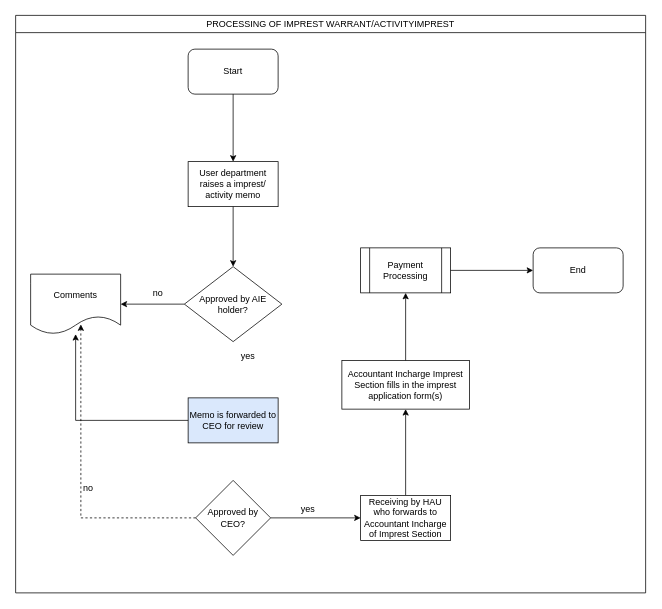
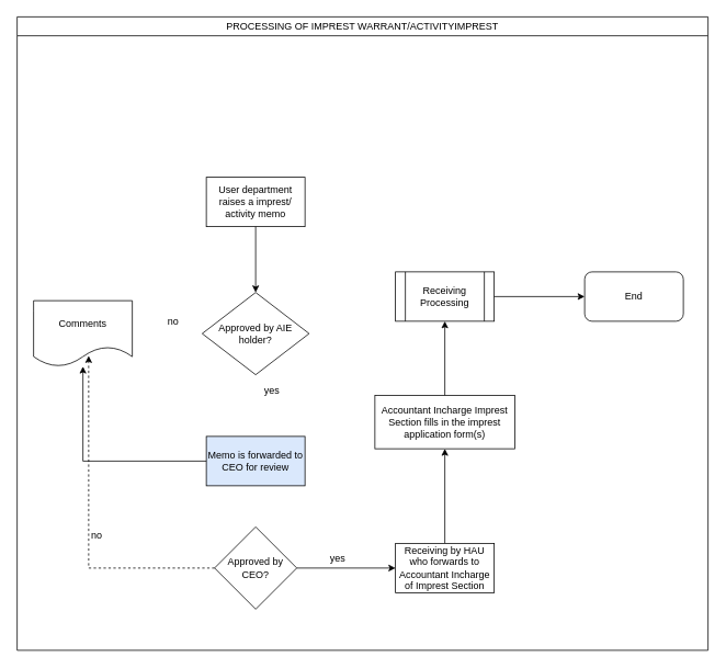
  <mxCell id="0" />
  <mxCell id="1" parent="0" />
  <mxCell id="2" value="PROCESSING OF IMPREST WARRANT/ACTIVITYIMPREST" style="swimlane;fontStyle=0" parent="1" vertex="1"><mxGeometry x="20" y="20" width="840" height="770" as="geometry" /></mxCell>
- <mxCell id="3" value="Start" style="rounded=1;whiteSpace=wrap;html=1;" parent="2" vertex="1"><mxGeometry x="230" y="45" width="120" height="60" as="geometry" /></mxCell>
  <mxCell id="4" value="User department raises a imprest/ activity memo" style="rounded=0;whiteSpace=wrap;html=1;" parent="2" vertex="1"><mxGeometry x="230" y="195" width="120" height="60" as="geometry" /></mxCell>
- <mxCell id="5" value="" style="edgeStyle=orthogonalEdgeStyle;rounded=0;orthogonalLoop=1;jettySize=auto;html=1;" parent="2" source="3" target="4" edge="1"><mxGeometry relative="1" as="geometry"><mxPoint x="290" y="185" as="targetPoint" /></mxGeometry></mxCell>
  <mxCell id="6" value="Approved by AIE holder?" style="rhombus;whiteSpace=wrap;html=1;rounded=0;" parent="2" vertex="1"><mxGeometry x="225" y="335" width="130" height="100" as="geometry" /></mxCell>
  <mxCell id="7" value="Memo is forwarded to CEO for review" style="whiteSpace=wrap;html=1;rounded=0;fillColor=#dae8fc;" parent="2" vertex="1"><mxGeometry x="230" y="510" width="120" height="60" as="geometry" /></mxCell>
  <mxCell id="8" value="Comments" style="shape=document;whiteSpace=wrap;html=1;boundedLbl=1;rounded=0;" parent="2" vertex="1"><mxGeometry x="20" y="345" width="120" height="80" as="geometry" /></mxCell>
- <mxCell id="9" value="" style="edgeStyle=orthogonalEdgeStyle;rounded=0;orthogonalLoop=1;jettySize=auto;html=1;exitX=0;exitY=0.5;exitDx=0;exitDy=0;entryX=1;entryY=0.5;entryDx=0;entryDy=0;" parent="2" source="6" target="8" edge="1"><mxGeometry relative="1" as="geometry"><mxPoint x="150" y="675" as="targetPoint" /></mxGeometry></mxCell>
  <mxCell id="10" value="Accountant Incharge Imprest Section fills in the imprest application form(s)" style="whiteSpace=wrap;html=1;rounded=0;" parent="2" vertex="1"><mxGeometry x="435" y="460" width="170" height="65" as="geometry" /></mxCell>
  <mxCell id="11" value="End" style="rounded=1;whiteSpace=wrap;html=1;" parent="2" vertex="1"><mxGeometry x="690" y="310" width="120" height="60" as="geometry" /></mxCell>
  <mxCell id="12" value="" style="edgeStyle=orthogonalEdgeStyle;rounded=0;orthogonalLoop=1;jettySize=auto;html=1;entryX=0.5;entryY=0;entryDx=0;entryDy=0;" parent="2" source="4" target="6" edge="1"><mxGeometry relative="1" as="geometry"><mxPoint x="290" y="335" as="targetPoint" /></mxGeometry></mxCell>
  <mxCell id="13" value="yes" style="text;html=1;strokeColor=none;fillColor=none;align=center;verticalAlign=middle;whiteSpace=wrap;rounded=0;" parent="2" vertex="1"><mxGeometry x="290" y="445" width="40" height="20" as="geometry" /></mxCell>
  <mxCell id="14" value="" style="edgeStyle=orthogonalEdgeStyle;rounded=0;orthogonalLoop=1;jettySize=auto;html=1;" edge="1" parent="2" source="15" target="19"><mxGeometry relative="1" as="geometry" /></mxCell>
  <mxCell id="15" value="Approved by CEO?" style="rhombus;whiteSpace=wrap;html=1;rounded=0;" parent="2" vertex="1"><mxGeometry x="240" y="620" width="100" height="100" as="geometry" /></mxCell>
  <mxCell id="16" value="" style="edgeStyle=orthogonalEdgeStyle;rounded=0;orthogonalLoop=1;jettySize=auto;html=1;entryX=0.558;entryY=0.838;entryDx=0;entryDy=0;entryPerimeter=0;exitX=0;exitY=0.5;exitDx=0;exitDy=0;dashed=1;" parent="2" source="15" target="8" edge="1"><mxGeometry relative="1" as="geometry"><mxPoint x="500" y="825" as="targetPoint" /><Array as="points"><mxPoint x="87" y="670" /></Array></mxGeometry></mxCell>
  <mxCell id="17" value="" style="edgeStyle=orthogonalEdgeStyle;rounded=0;orthogonalLoop=1;jettySize=auto;html=1;" parent="2" source="7" target="8" edge="1"><mxGeometry relative="1" as="geometry" /></mxCell>
  <mxCell id="18" value="" style="edgeStyle=orthogonalEdgeStyle;rounded=0;orthogonalLoop=1;jettySize=auto;html=1;entryX=0.5;entryY=1;entryDx=0;entryDy=0;" edge="1" parent="2" source="19" target="10"><mxGeometry relative="1" as="geometry"><mxPoint x="530" y="560" as="targetPoint" /></mxGeometry></mxCell>
  <mxCell id="19" value="Receiving by HAU who forwards to Accountant Incharge of Imprest Section" style="rounded=0;whiteSpace=wrap;html=1;" vertex="1" parent="2"><mxGeometry x="460" y="640" width="120" height="60" as="geometry" /></mxCell>
  <mxCell id="20" value="no" style="text;html=1;strokeColor=none;fillColor=none;align=center;verticalAlign=middle;whiteSpace=wrap;rounded=0;" parent="2" vertex="1"><mxGeometry x="77" y="620" width="40" height="20" as="geometry" /></mxCell>
- <mxCell id="21" value="Payment Processing" style="shape=process;whiteSpace=wrap;html=1;backgroundOutline=1;rounded=0;" parent="2" vertex="1"><mxGeometry x="460" y="310" width="120" height="60" as="geometry" /></mxCell>
+ <mxCell id="21" value="Receiving Processing" style="shape=process;whiteSpace=wrap;html=1;backgroundOutline=1;rounded=0;" parent="2" vertex="1"><mxGeometry x="460" y="310" width="120" height="60" as="geometry" /></mxCell>
  <mxCell id="22" value="" style="edgeStyle=orthogonalEdgeStyle;rounded=0;orthogonalLoop=1;jettySize=auto;html=1;entryX=0;entryY=0.5;entryDx=0;entryDy=0;" parent="2" source="21" target="11" edge="1"><mxGeometry relative="1" as="geometry"><mxPoint x="750" y="472.5" as="targetPoint" /></mxGeometry></mxCell>
  <mxCell id="23" value="" style="edgeStyle=orthogonalEdgeStyle;rounded=0;orthogonalLoop=1;jettySize=auto;html=1;entryX=0.5;entryY=1;entryDx=0;entryDy=0;exitX=0.5;exitY=0;exitDx=0;exitDy=0;" edge="1" parent="2" source="10" target="21"><mxGeometry relative="1" as="geometry"><mxPoint x="520" y="377.5" as="targetPoint" /></mxGeometry></mxCell>
  <mxCell id="24" value="no" style="text;html=1;strokeColor=none;fillColor=none;align=center;verticalAlign=middle;whiteSpace=wrap;rounded=0;" parent="1" vertex="1"><mxGeometry x="190" y="380" width="40" height="20" as="geometry" /></mxCell>
  <mxCell id="25" value="yes" style="text;html=1;strokeColor=none;fillColor=none;align=center;verticalAlign=middle;whiteSpace=wrap;rounded=0;" parent="1" vertex="1"><mxGeometry x="390" y="669" width="40" height="20" as="geometry" /></mxCell>
